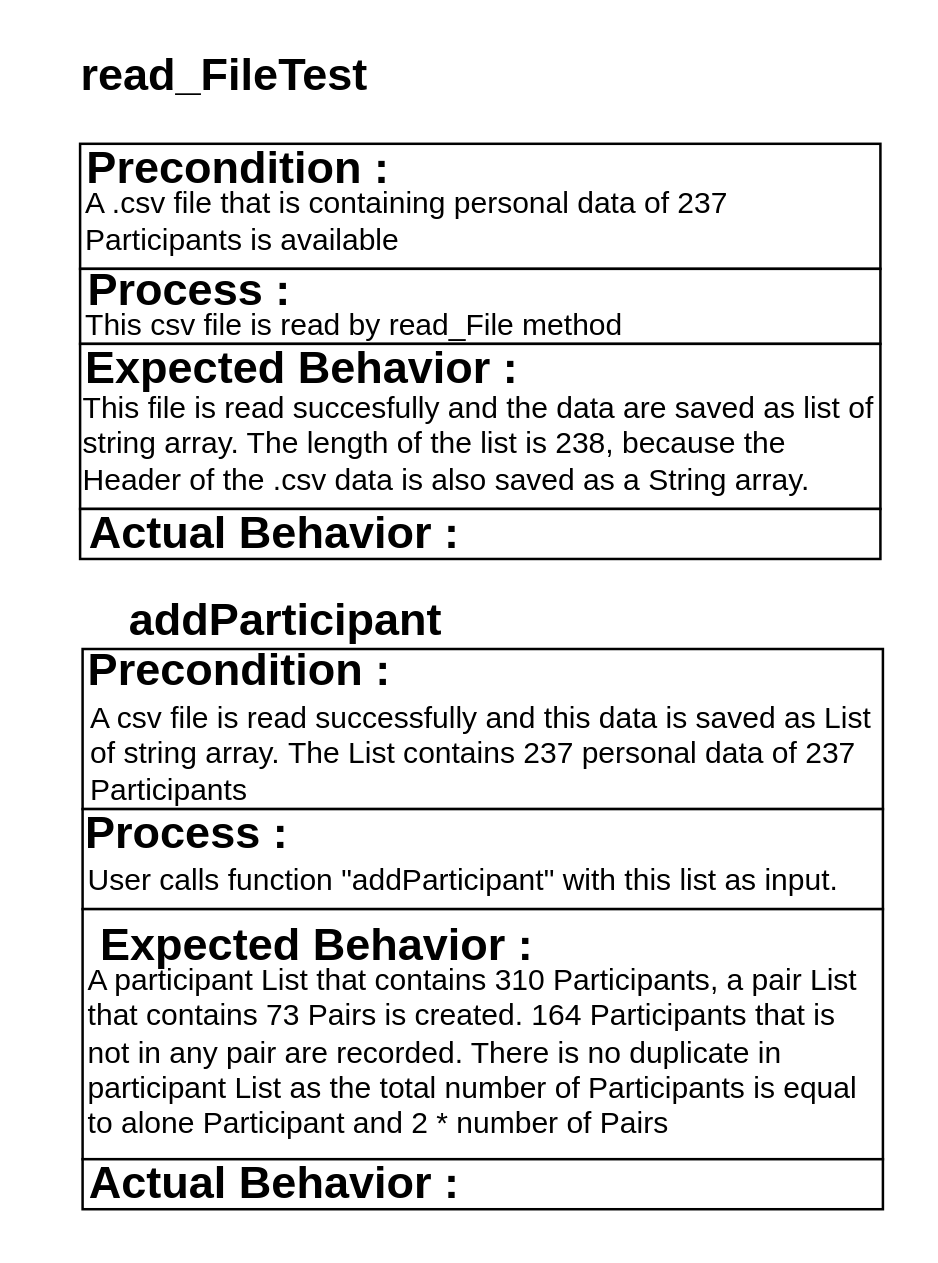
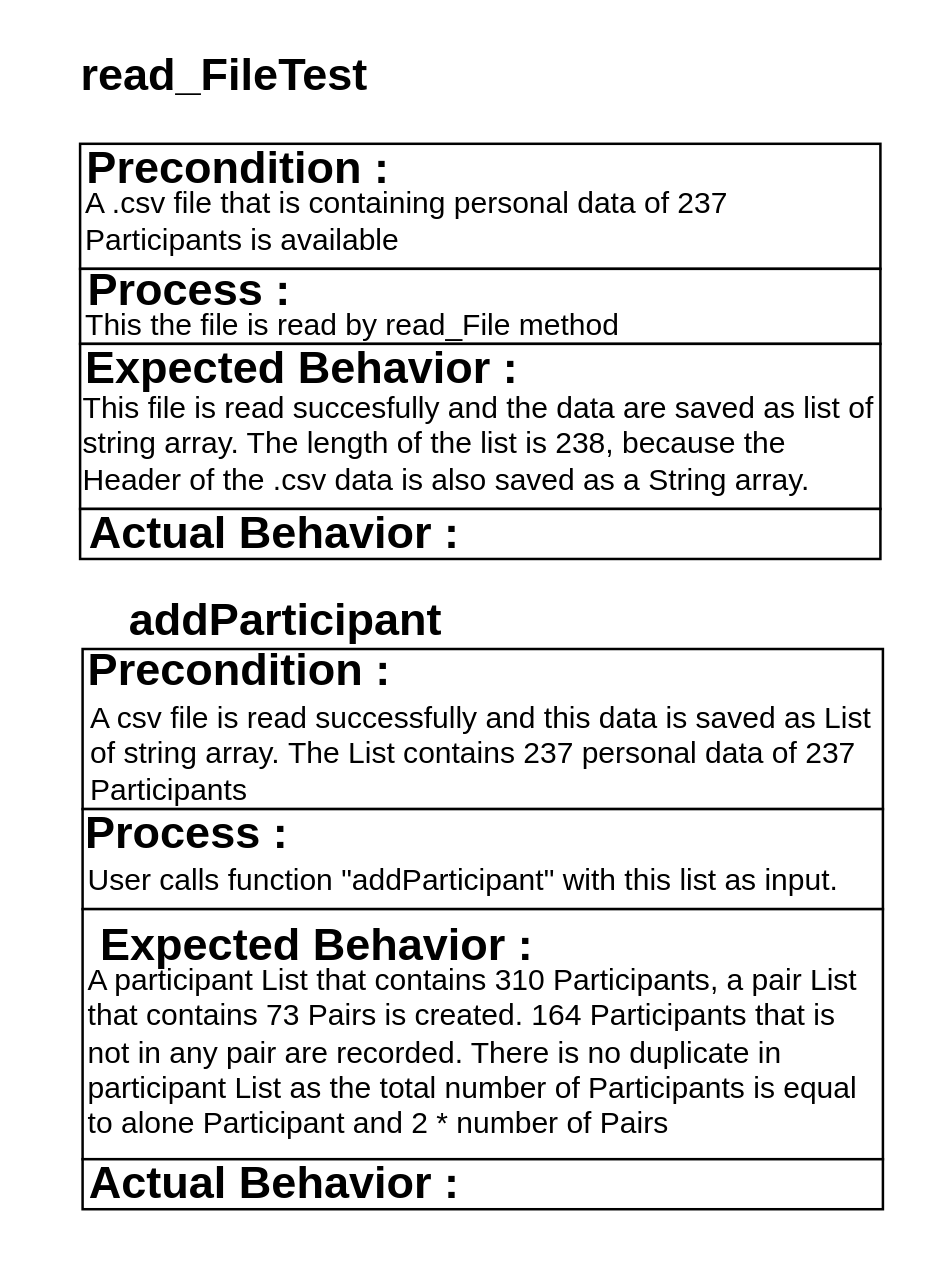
  <mxCell id="0" />
  <mxCell id="1" parent="0" />
  <mxCell id="2" value="" style="rounded=0;whiteSpace=wrap;html=1;" parent="1" vertex="1"><mxGeometry x="31.5" y="57" width="320" height="50" as="geometry" /></mxCell>
  <mxCell id="3" value="&lt;font style=&quot;font-size: 18px;&quot;&gt;&lt;b&gt;Precondition :&lt;/b&gt;&lt;/font&gt;" style="text;html=1;strokeColor=none;fillColor=none;align=center;verticalAlign=middle;whiteSpace=wrap;rounded=0;" parent="1" vertex="1"><mxGeometry x="24.5" y="57" width="140" height="20" as="geometry" /></mxCell>
  <mxCell id="4" value="&lt;div align=&quot;left&quot;&gt;A .csv file that is containing&lt;span style=&quot;background-color: initial;&quot;&gt;&amp;nbsp;personal data of 237 Participants is available&lt;/span&gt;&lt;/div&gt;" style="text;html=1;strokeColor=none;fillColor=none;align=left;verticalAlign=middle;whiteSpace=wrap;rounded=0;" parent="1" vertex="1"><mxGeometry x="31.5" y="68" width="310" height="40" as="geometry" /></mxCell>
  <mxCell id="5" value="" style="rounded=0;whiteSpace=wrap;html=1;" parent="1" vertex="1"><mxGeometry x="31.5" y="107" width="320" height="30" as="geometry" /></mxCell>
  <mxCell id="6" value="&lt;font style=&quot;font-size: 18px;&quot;&gt;&lt;b&gt;Process :&lt;br&gt;&lt;/b&gt;&lt;/font&gt;" style="text;html=1;strokeColor=none;fillColor=none;align=center;verticalAlign=middle;whiteSpace=wrap;rounded=0;" parent="1" vertex="1"><mxGeometry x="21.5" y="101" width="107" height="30" as="geometry" /></mxCell>
- <mxCell id="7" value="This csv file is read by read_File method&amp;nbsp;" style="text;html=1;strokeColor=none;fillColor=none;align=left;verticalAlign=middle;whiteSpace=wrap;rounded=0;" parent="1" vertex="1"><mxGeometry x="31.5" y="122" width="319" height="15" as="geometry" /></mxCell>
+ <mxCell id="7" value="This the file is read by read_File method&amp;nbsp;" style="text;html=1;strokeColor=none;fillColor=none;align=left;verticalAlign=middle;whiteSpace=wrap;rounded=0;" parent="1" vertex="1"><mxGeometry x="31.5" y="122" width="319" height="15" as="geometry" /></mxCell>
  <mxCell id="8" value="&lt;font style=&quot;font-size: 18px;&quot;&gt;&lt;b&gt;read_FileTest&amp;nbsp;&lt;br&gt;&lt;/b&gt;&lt;/font&gt;" style="text;html=1;strokeColor=none;fillColor=none;align=center;verticalAlign=middle;whiteSpace=wrap;rounded=0;" parent="1" vertex="1"><mxGeometry x="22" y="20" width="140" height="20" as="geometry" /></mxCell>
  <mxCell id="9" value="" style="rounded=0;whiteSpace=wrap;html=1;" parent="1" vertex="1"><mxGeometry x="31.5" y="137" width="320" height="66" as="geometry" /></mxCell>
  <mxCell id="10" value="This file is read succesfully and the data are saved as list of string array. The length of the list is 238, because the Header of the .csv data is also saved as a String array." style="text;html=1;strokeColor=none;fillColor=none;align=left;verticalAlign=middle;whiteSpace=wrap;rounded=0;" parent="1" vertex="1"><mxGeometry x="30.5" y="155" width="319" height="43" as="geometry" /></mxCell>
  <mxCell id="11" value="&lt;font style=&quot;font-size: 18px;&quot;&gt;&lt;b&gt;Expected Behavior :&lt;br&gt;&lt;/b&gt;&lt;/font&gt;" style="text;html=1;strokeColor=none;fillColor=none;align=center;verticalAlign=middle;whiteSpace=wrap;rounded=0;" parent="1" vertex="1"><mxGeometry x="27.5" y="132" width="185" height="30" as="geometry" /></mxCell>
  <mxCell id="12" value="" style="rounded=0;whiteSpace=wrap;html=1;" parent="1" vertex="1"><mxGeometry x="31.5" y="203" width="320" height="20" as="geometry" /></mxCell>
  <mxCell id="13" value="&lt;font style=&quot;font-size: 18px;&quot;&gt;&lt;b&gt;Actual Behavior :&lt;br&gt;&lt;/b&gt;&lt;/font&gt;" style="text;html=1;strokeColor=none;fillColor=none;align=center;verticalAlign=middle;whiteSpace=wrap;rounded=0;" parent="1" vertex="1"><mxGeometry x="22.5" y="203" width="173" height="20" as="geometry" /></mxCell>
  <mxCell id="14" value="" style="group" vertex="1" connectable="0" parent="1"><mxGeometry x="20.5" y="233" width="332" height="250" as="geometry" /></mxCell>
  <mxCell id="15" value="" style="rounded=0;whiteSpace=wrap;html=1;" parent="14" vertex="1"><mxGeometry x="12" y="26" width="320" height="64" as="geometry" /></mxCell>
  <mxCell id="16" value="&lt;font style=&quot;font-size: 18px;&quot;&gt;&lt;b&gt;Precondition :&lt;/b&gt;&lt;/font&gt;" style="text;html=1;strokeColor=none;fillColor=none;align=center;verticalAlign=middle;whiteSpace=wrap;rounded=0;" parent="14" vertex="1"><mxGeometry x="11" y="20" width="127" height="30" as="geometry" /></mxCell>
  <mxCell id="17" value="&lt;div align=&quot;left&quot;&gt;A csv file is read successfully and this data is saved as List of string array.&amp;nbsp;&lt;span style=&quot;background-color: initial;&quot;&gt;The List contains 237 personal data of 237&lt;/span&gt;&lt;/div&gt;&lt;div align=&quot;left&quot;&gt;&lt;span style=&quot;background-color: initial;&quot;&gt;Participants&lt;/span&gt;&lt;/div&gt;" style="text;html=1;strokeColor=none;fillColor=none;align=left;verticalAlign=middle;whiteSpace=wrap;rounded=0;" parent="14" vertex="1"><mxGeometry x="13" y="46" width="319" height="44" as="geometry" /></mxCell>
  <mxCell id="18" value="" style="rounded=0;whiteSpace=wrap;html=1;" parent="14" vertex="1"><mxGeometry x="12" y="90" width="320" height="40" as="geometry" /></mxCell>
  <mxCell id="19" value="&lt;font style=&quot;font-size: 18px;&quot;&gt;&lt;b&gt;Process :&lt;br&gt;&lt;/b&gt;&lt;/font&gt;" style="text;html=1;strokeColor=none;fillColor=none;align=center;verticalAlign=middle;whiteSpace=wrap;rounded=0;" parent="14" vertex="1"><mxGeometry y="85" width="107" height="30" as="geometry" /></mxCell>
  <mxCell id="20" value="&lt;br&gt;User calls function &quot;addParticipant&quot; with this list as input.&amp;nbsp;" style="text;html=1;strokeColor=none;fillColor=none;align=left;verticalAlign=middle;whiteSpace=wrap;rounded=0;" parent="14" vertex="1"><mxGeometry x="12" y="101" width="310" height="19" as="geometry" /></mxCell>
  <mxCell id="21" value="&lt;font style=&quot;font-size: 18px;&quot;&gt;&lt;b&gt;addParticipant&lt;br&gt;&lt;/b&gt;&lt;/font&gt;" style="text;html=1;strokeColor=none;fillColor=none;align=center;verticalAlign=middle;whiteSpace=wrap;rounded=0;" parent="14" vertex="1"><mxGeometry x="12" width="161.5" height="30" as="geometry" /></mxCell>
  <mxCell id="22" value="&lt;br&gt;A participant List that contains 310 Participants, a pair List that contains 73 Pairs is created. 164 Participants that is not in any pair are recorded. There is no duplicate in participant List as the total number of Participants is equal to alone Participant and 2 * number of Pairs&amp;nbsp;" style="rounded=0;whiteSpace=wrap;html=1;align=left;" parent="14" vertex="1"><mxGeometry x="12" y="130" width="320" height="100" as="geometry" /></mxCell>
  <mxCell id="23" value="&lt;font style=&quot;font-size: 18px;&quot;&gt;&lt;b&gt;Expected Behavior :&lt;br&gt;&lt;/b&gt;&lt;/font&gt;" style="text;html=1;strokeColor=none;fillColor=none;align=center;verticalAlign=middle;whiteSpace=wrap;rounded=0;" parent="14" vertex="1"><mxGeometry x="2" y="130" width="207" height="30" as="geometry" /></mxCell>
  <mxCell id="24" value="" style="rounded=0;whiteSpace=wrap;html=1;" parent="14" vertex="1"><mxGeometry x="12" y="230" width="320" height="20" as="geometry" /></mxCell>
  <mxCell id="25" value="&lt;font style=&quot;font-size: 18px;&quot;&gt;&lt;b&gt;Actual Behavior :&lt;br&gt;&lt;/b&gt;&lt;/font&gt;" style="text;html=1;strokeColor=none;fillColor=none;align=center;verticalAlign=middle;whiteSpace=wrap;rounded=0;" vertex="1" parent="14"><mxGeometry x="2.5" y="230" width="173" height="20" as="geometry" /></mxCell>
